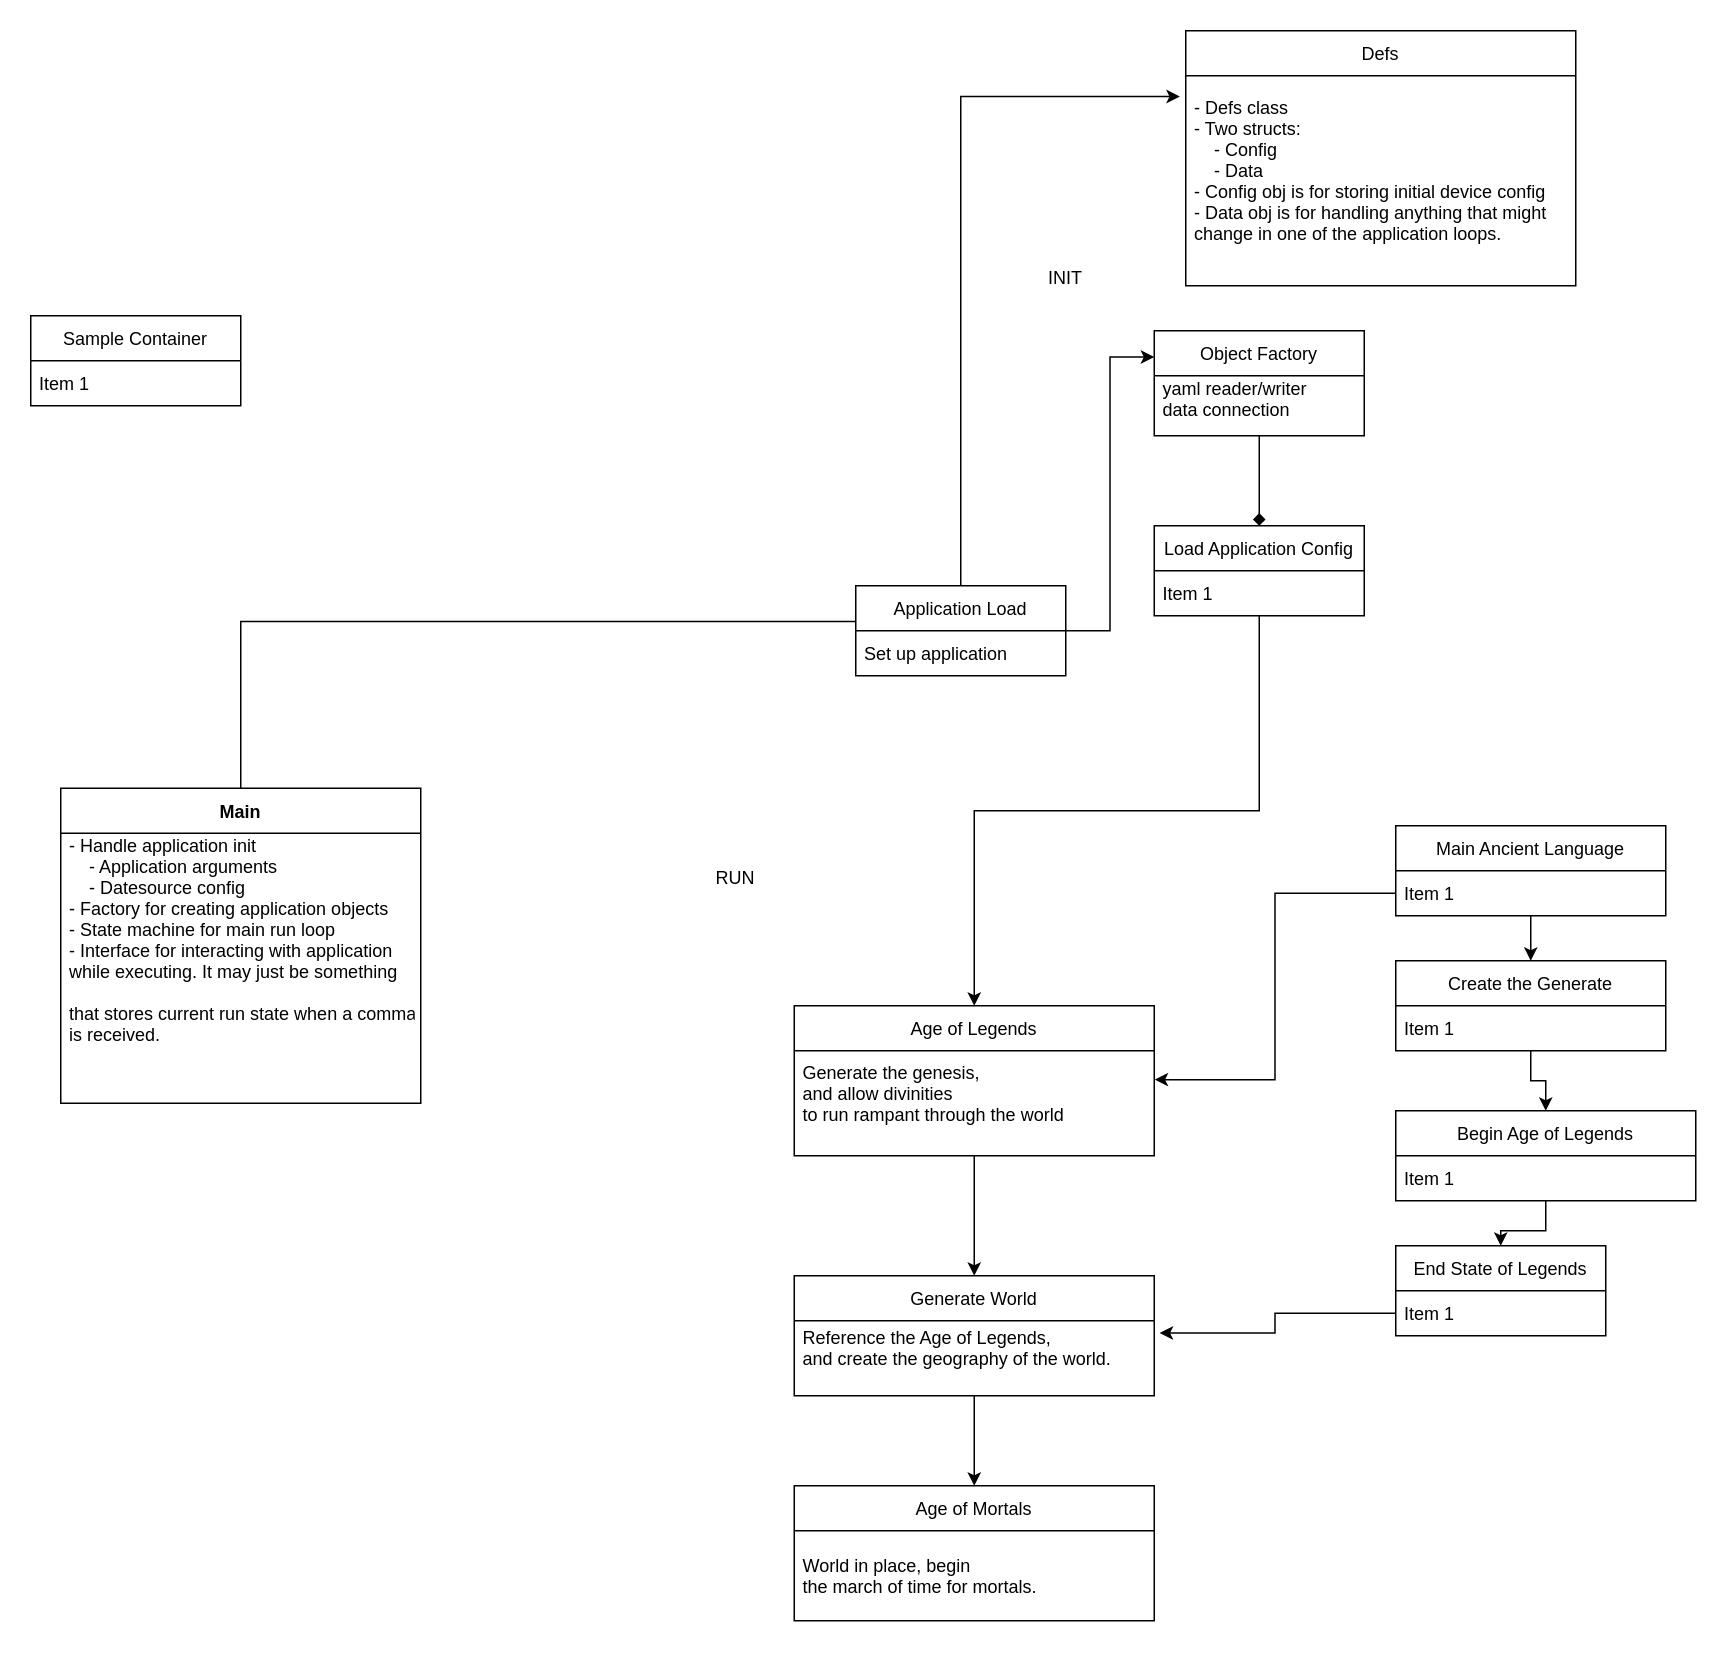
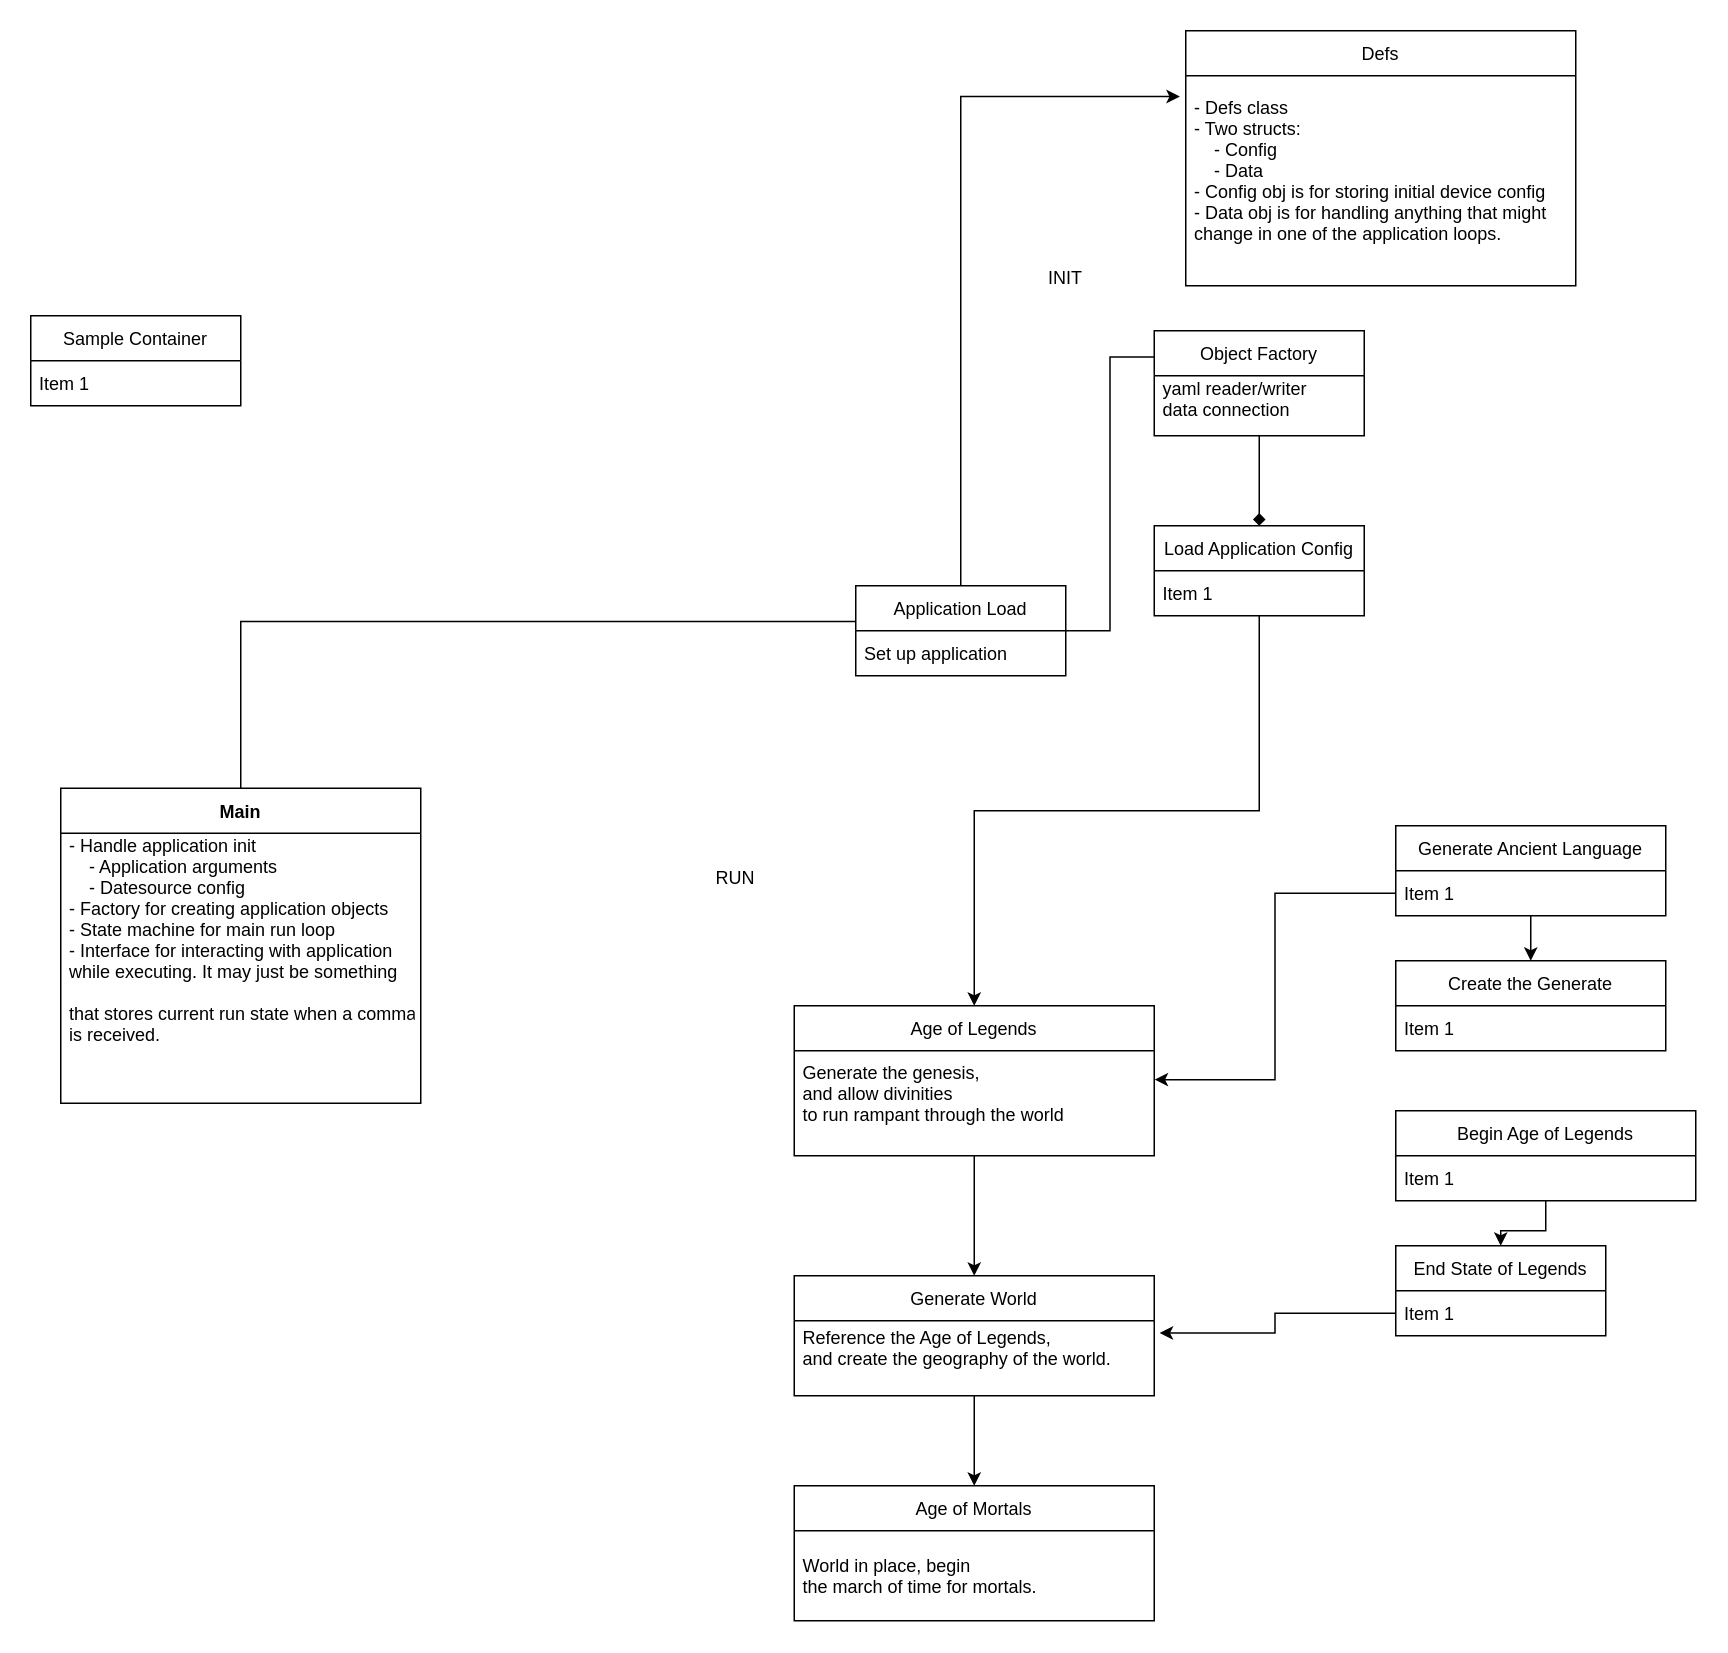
  <mxCell id="0" />
  <mxCell id="1" parent="0" />
  <mxCell id="2" style="edgeStyle=orthogonalEdgeStyle;rounded=0;orthogonalLoop=1;jettySize=auto;html=1;entryX=0.066;entryY=-0.205;entryDx=0;entryDy=0;entryPerimeter=0;" edge="1" parent="1" source="3" target="31"><mxGeometry relative="1" as="geometry"><mxPoint x="610" y="420" as="targetPoint" /></mxGeometry></mxCell>
  <mxCell id="3" value="Main" style="swimlane;fontStyle=1;childLayout=stackLayout;horizontal=1;startSize=30;horizontalStack=0;resizeParent=1;resizeParentMax=0;resizeLast=0;collapsible=1;marginBottom=0;" vertex="1" parent="1"><mxGeometry x="40" y="525" width="240" height="210" as="geometry" /></mxCell>
  <mxCell id="4" value="- Handle application init&#10;    - Application arguments&#10;    - Datesource config  &#10;- Factory for creating application objects&#10;- State machine for main run loop&#10;- Interface for interacting with application&#10;while executing. It may just be something &#10;&#10;that stores current run state when a command&#10;is received.&#10;&#10;&#10;" style="text;strokeColor=none;fillColor=none;align=left;verticalAlign=middle;spacingLeft=4;spacingRight=4;overflow=hidden;points=[[0,0.5],[1,0.5]];portConstraint=eastwest;rotatable=0;" vertex="1" parent="3"><mxGeometry y="30" width="240" height="180" as="geometry" /></mxCell>
  <mxCell id="5" style="edgeStyle=orthogonalEdgeStyle;rounded=0;orthogonalLoop=1;jettySize=auto;html=1;entryX=0.5;entryY=0;entryDx=0;entryDy=0;" edge="1" parent="1" source="6" target="9"><mxGeometry relative="1" as="geometry" /></mxCell>
  <mxCell id="6" value="Age of Legends" style="swimlane;fontStyle=0;childLayout=stackLayout;horizontal=1;startSize=30;horizontalStack=0;resizeParent=1;resizeParentMax=0;resizeLast=0;collapsible=1;marginBottom=0;" vertex="1" parent="1"><mxGeometry x="529" y="670" width="240" height="100" as="geometry" /></mxCell>
  <mxCell id="7" value="Generate the genesis, &#10;and allow divinities &#10;to run rampant through the world&#10;" style="text;strokeColor=none;fillColor=none;align=left;verticalAlign=middle;spacingLeft=4;spacingRight=4;overflow=hidden;points=[[0,0.5],[1,0.5]];portConstraint=eastwest;rotatable=0;" vertex="1" parent="6"><mxGeometry y="30" width="240" height="70" as="geometry" /></mxCell>
  <mxCell id="8" style="edgeStyle=orthogonalEdgeStyle;rounded=0;orthogonalLoop=1;jettySize=auto;html=1;entryX=0.5;entryY=0;entryDx=0;entryDy=0;" edge="1" parent="1" source="9" target="11"><mxGeometry relative="1" as="geometry" /></mxCell>
  <mxCell id="9" value="Generate World" style="swimlane;fontStyle=0;childLayout=stackLayout;horizontal=1;startSize=30;horizontalStack=0;resizeParent=1;resizeParentMax=0;resizeLast=0;collapsible=1;marginBottom=0;" vertex="1" parent="1"><mxGeometry x="529" y="850" width="240" height="80" as="geometry" /></mxCell>
  <mxCell id="10" value="Reference the Age of Legends,&#10;and create the geography of the world.&#10;" style="text;strokeColor=none;fillColor=none;align=left;verticalAlign=middle;spacingLeft=4;spacingRight=4;overflow=hidden;points=[[0,0.5],[1,0.5]];portConstraint=eastwest;rotatable=0;" vertex="1" parent="9"><mxGeometry y="30" width="240" height="50" as="geometry" /></mxCell>
  <mxCell id="11" value="Age of Mortals" style="swimlane;fontStyle=0;childLayout=stackLayout;horizontal=1;startSize=30;horizontalStack=0;resizeParent=1;resizeParentMax=0;resizeLast=0;collapsible=1;marginBottom=0;" vertex="1" parent="1"><mxGeometry x="529" y="990" width="240" height="90" as="geometry" /></mxCell>
  <mxCell id="12" value="World in place, begin &#10;the march of time for mortals." style="text;strokeColor=none;fillColor=none;align=left;verticalAlign=middle;spacingLeft=4;spacingRight=4;overflow=hidden;points=[[0,0.5],[1,0.5]];portConstraint=eastwest;rotatable=0;" vertex="1" parent="11"><mxGeometry y="30" width="240" height="60" as="geometry" /></mxCell>
  <mxCell id="13" value="Sample Container" style="swimlane;fontStyle=0;childLayout=stackLayout;horizontal=1;startSize=30;horizontalStack=0;resizeParent=1;resizeParentMax=0;resizeLast=0;collapsible=1;marginBottom=0;" vertex="1" parent="1"><mxGeometry x="20" y="210" width="140" height="60" as="geometry" /></mxCell>
  <mxCell id="14" value="Item 1" style="text;strokeColor=none;fillColor=none;align=left;verticalAlign=middle;spacingLeft=4;spacingRight=4;overflow=hidden;points=[[0,0.5],[1,0.5]];portConstraint=eastwest;rotatable=0;" vertex="1" parent="13"><mxGeometry y="30" width="140" height="30" as="geometry" /></mxCell>
- <mxCell id="15" style="edgeStyle=orthogonalEdgeStyle;rounded=0;orthogonalLoop=1;jettySize=auto;html=1;" edge="1" parent="1" source="16" target="23"><mxGeometry relative="1" as="geometry" /></mxCell>
  <mxCell id="16" value="Create the Generate" style="swimlane;fontStyle=0;childLayout=stackLayout;horizontal=1;startSize=30;horizontalStack=0;resizeParent=1;resizeParentMax=0;resizeLast=0;collapsible=1;marginBottom=0;" vertex="1" parent="1"><mxGeometry x="930" y="640" width="180" height="60" as="geometry" /></mxCell>
  <mxCell id="17" value="Item 1" style="text;strokeColor=none;fillColor=none;align=left;verticalAlign=middle;spacingLeft=4;spacingRight=4;overflow=hidden;points=[[0,0.5],[1,0.5]];portConstraint=eastwest;rotatable=0;" vertex="1" parent="16"><mxGeometry y="30" width="180" height="30" as="geometry" /></mxCell>
  <mxCell id="18" style="edgeStyle=orthogonalEdgeStyle;rounded=0;orthogonalLoop=1;jettySize=auto;html=1;" edge="1" parent="1" source="19" target="16"><mxGeometry relative="1" as="geometry" /></mxCell>
- <mxCell id="19" value="Main Ancient Language" style="swimlane;fontStyle=0;childLayout=stackLayout;horizontal=1;startSize=30;horizontalStack=0;resizeParent=1;resizeParentMax=0;resizeLast=0;collapsible=1;marginBottom=0;" vertex="1" parent="1"><mxGeometry x="930" y="550" width="180" height="60" as="geometry" /></mxCell>
+ <mxCell id="19" value="Generate Ancient Language" style="swimlane;fontStyle=0;childLayout=stackLayout;horizontal=1;startSize=30;horizontalStack=0;resizeParent=1;resizeParentMax=0;resizeLast=0;collapsible=1;marginBottom=0;" vertex="1" parent="1"><mxGeometry x="930" y="550" width="180" height="60" as="geometry" /></mxCell>
  <mxCell id="20" value="Item 1" style="text;strokeColor=none;fillColor=none;align=left;verticalAlign=middle;spacingLeft=4;spacingRight=4;overflow=hidden;points=[[0,0.5],[1,0.5]];portConstraint=eastwest;rotatable=0;" vertex="1" parent="19"><mxGeometry y="30" width="180" height="30" as="geometry" /></mxCell>
  <mxCell id="21" style="edgeStyle=orthogonalEdgeStyle;rounded=0;orthogonalLoop=1;jettySize=auto;html=1;entryX=1.001;entryY=0.275;entryDx=0;entryDy=0;entryPerimeter=0;" edge="1" parent="1" source="20" target="7"><mxGeometry relative="1" as="geometry" /></mxCell>
  <mxCell id="22" style="edgeStyle=orthogonalEdgeStyle;rounded=0;orthogonalLoop=1;jettySize=auto;html=1;" edge="1" parent="1" source="23" target="25"><mxGeometry relative="1" as="geometry" /></mxCell>
  <mxCell id="23" value="Begin Age of Legends" style="swimlane;fontStyle=0;childLayout=stackLayout;horizontal=1;startSize=30;horizontalStack=0;resizeParent=1;resizeParentMax=0;resizeLast=0;collapsible=1;marginBottom=0;" vertex="1" parent="1"><mxGeometry x="930" y="740" width="200" height="60" as="geometry" /></mxCell>
  <mxCell id="24" value="Item 1" style="text;strokeColor=none;fillColor=none;align=left;verticalAlign=middle;spacingLeft=4;spacingRight=4;overflow=hidden;points=[[0,0.5],[1,0.5]];portConstraint=eastwest;rotatable=0;" vertex="1" parent="23"><mxGeometry y="30" width="200" height="30" as="geometry" /></mxCell>
  <mxCell id="25" value="End State of Legends" style="swimlane;fontStyle=0;childLayout=stackLayout;horizontal=1;startSize=30;horizontalStack=0;resizeParent=1;resizeParentMax=0;resizeLast=0;collapsible=1;marginBottom=0;" vertex="1" parent="1"><mxGeometry x="930" y="830" width="140" height="60" as="geometry" /></mxCell>
  <mxCell id="26" value="Item 1" style="text;strokeColor=none;fillColor=none;align=left;verticalAlign=middle;spacingLeft=4;spacingRight=4;overflow=hidden;points=[[0,0.5],[1,0.5]];portConstraint=eastwest;rotatable=0;" vertex="1" parent="25"><mxGeometry y="30" width="140" height="30" as="geometry" /></mxCell>
  <mxCell id="27" style="edgeStyle=orthogonalEdgeStyle;rounded=0;orthogonalLoop=1;jettySize=auto;html=1;entryX=1.015;entryY=0.163;entryDx=0;entryDy=0;entryPerimeter=0;" edge="1" parent="1" source="26" target="10"><mxGeometry relative="1" as="geometry" /></mxCell>
- <mxCell id="28" style="edgeStyle=orthogonalEdgeStyle;rounded=0;orthogonalLoop=1;jettySize=auto;html=1;entryX=0;entryY=0.25;entryDx=0;entryDy=0;" edge="1" parent="1" source="30" target="33"><mxGeometry relative="1" as="geometry" /></mxCell>
+ <mxCell id="28" style="edgeStyle=orthogonalEdgeStyle;rounded=0;orthogonalLoop=1;jettySize=auto;html=1;entryX=0;entryY=0.25;entryDx=0;entryDy=0;endArrow=none;" edge="1" parent="1" source="30" target="33"><mxGeometry relative="1" as="geometry" /></mxCell>
  <mxCell id="29" style="edgeStyle=orthogonalEdgeStyle;rounded=0;orthogonalLoop=1;jettySize=auto;html=1;entryX=-0.015;entryY=0.099;entryDx=0;entryDy=0;entryPerimeter=0;" edge="1" parent="1" source="30" target="41"><mxGeometry relative="1" as="geometry" /></mxCell>
  <mxCell id="30" value="Application Load" style="swimlane;fontStyle=0;childLayout=stackLayout;horizontal=1;startSize=30;horizontalStack=0;resizeParent=1;resizeParentMax=0;resizeLast=0;collapsible=1;marginBottom=0;" vertex="1" parent="1"><mxGeometry x="570" y="390" width="140" height="60" as="geometry" /></mxCell>
  <mxCell id="31" value="Set up application" style="text;strokeColor=none;fillColor=none;align=left;verticalAlign=middle;spacingLeft=4;spacingRight=4;overflow=hidden;points=[[0,0.5],[1,0.5]];portConstraint=eastwest;rotatable=0;" vertex="1" parent="30"><mxGeometry y="30" width="140" height="30" as="geometry" /></mxCell>
  <mxCell id="32" style="edgeStyle=orthogonalEdgeStyle;rounded=0;orthogonalLoop=1;jettySize=auto;html=1;entryX=0.5;entryY=0;entryDx=0;entryDy=0;endArrow=diamond;" edge="1" parent="1" source="33" target="36"><mxGeometry relative="1" as="geometry" /></mxCell>
  <mxCell id="33" value="Object Factory" style="swimlane;fontStyle=0;childLayout=stackLayout;horizontal=1;startSize=30;horizontalStack=0;resizeParent=1;resizeParentMax=0;resizeLast=0;collapsible=1;marginBottom=0;" vertex="1" parent="1"><mxGeometry x="769" y="220" width="140" height="70" as="geometry" /></mxCell>
  <mxCell id="34" value="yaml reader/writer&#10;data connection&#10;" style="text;strokeColor=none;fillColor=none;align=left;verticalAlign=middle;spacingLeft=4;spacingRight=4;overflow=hidden;points=[[0,0.5],[1,0.5]];portConstraint=eastwest;rotatable=0;" vertex="1" parent="33"><mxGeometry y="30" width="140" height="40" as="geometry" /></mxCell>
  <mxCell id="35" style="edgeStyle=orthogonalEdgeStyle;rounded=0;orthogonalLoop=1;jettySize=auto;html=1;" edge="1" parent="1" source="36" target="6"><mxGeometry relative="1" as="geometry" /></mxCell>
  <mxCell id="36" value="Load Application Config" style="swimlane;fontStyle=0;childLayout=stackLayout;horizontal=1;startSize=30;horizontalStack=0;resizeParent=1;resizeParentMax=0;resizeLast=0;collapsible=1;marginBottom=0;" vertex="1" parent="1"><mxGeometry x="769" y="350" width="140" height="60" as="geometry" /></mxCell>
  <mxCell id="37" value="Item 1" style="text;strokeColor=none;fillColor=none;align=left;verticalAlign=middle;spacingLeft=4;spacingRight=4;overflow=hidden;points=[[0,0.5],[1,0.5]];portConstraint=eastwest;rotatable=0;" vertex="1" parent="36"><mxGeometry y="30" width="140" height="30" as="geometry" /></mxCell>
  <mxCell id="38" value="INIT" style="text;html=1;strokeColor=none;fillColor=none;align=center;verticalAlign=middle;whiteSpace=wrap;rounded=0;" vertex="1" parent="1"><mxGeometry x="680" y="170" width="60" height="30" as="geometry" /></mxCell>
  <mxCell id="39" value="RUN" style="text;html=1;strokeColor=none;fillColor=none;align=center;verticalAlign=middle;whiteSpace=wrap;rounded=0;" vertex="1" parent="1"><mxGeometry x="460" y="570" width="60" height="30" as="geometry" /></mxCell>
  <mxCell id="40" value="Defs" style="swimlane;fontStyle=0;childLayout=stackLayout;horizontal=1;startSize=30;horizontalStack=0;resizeParent=1;resizeParentMax=0;resizeLast=0;collapsible=1;marginBottom=0;" vertex="1" parent="1"><mxGeometry x="790" y="20" width="260" height="170" as="geometry" /></mxCell>
  <mxCell id="41" value="- Defs class&#10;- Two structs:&#10;    - Config&#10;    - Data&#10;- Config obj is for storing initial device config&#10;- Data obj is for handling anything that might&#10;change in one of the application loops.&#10;" style="text;strokeColor=none;fillColor=none;align=left;verticalAlign=middle;spacingLeft=4;spacingRight=4;overflow=hidden;points=[[0,0.5],[1,0.5]];portConstraint=eastwest;rotatable=0;" vertex="1" parent="40"><mxGeometry y="30" width="260" height="140" as="geometry" /></mxCell>
